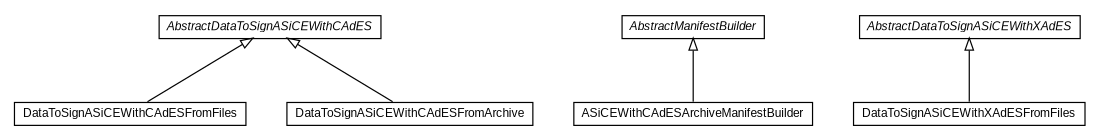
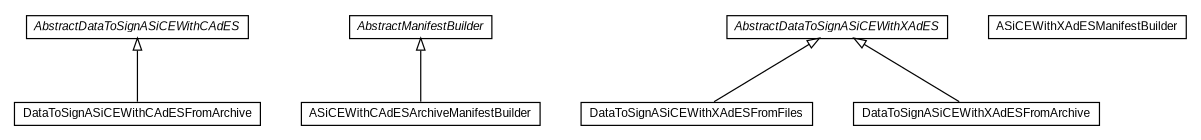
  digraph {
    nodesep=0.25
    ranksep=0.5
    node [fontcolor=black fontname=arial fontsize=10.0 shape=plaintext]
    edge [arrowtail=empty dir=back fontname=arial fontsize=10 headport=p labelfontname=arial labelfontsize=10 tailport=p]
-   n1 [label=<<table title="eu.europa.esig.dss.asic.signature.asice.DataToSignASiCEWithCAdESFromFiles" border="0" cellborder="1" cellspacing="0" cellpadding="2" port="p" href="./DataToSignASiCEWithCAdESFromFiles.html"> 		<tr><td><table border="0" cellspacing="0" cellpadding="1"> <tr><td align="center" balign="center"> DataToSignASiCEWithCAdESFromFiles </td></tr> 		</table></td></tr> 		</table>>]
    n2 [label=<<table title="eu.europa.esig.dss.asic.signature.asice.DataToSignASiCEWithCAdESFromArchive" border="0" cellborder="1" cellspacing="0" cellpadding="2" port="p" href="./DataToSignASiCEWithCAdESFromArchive.html"> 		<tr><td><table border="0" cellspacing="0" cellpadding="1"> <tr><td align="center" balign="center"> DataToSignASiCEWithCAdESFromArchive </td></tr> 		</table></td></tr> 		</table>>]
    n3 [label=<<table title="eu.europa.esig.dss.asic.signature.asice.ASiCEWithCAdESArchiveManifestBuilder" border="0" cellborder="1" cellspacing="0" cellpadding="2" port="p" href="./ASiCEWithCAdESArchiveManifestBuilder.html"> 		<tr><td><table border="0" cellspacing="0" cellpadding="1"> <tr><td align="center" balign="center"> ASiCEWithCAdESArchiveManifestBuilder </td></tr> 		</table></td></tr> 		</table>>]
    n4 [label=<<table title="eu.europa.esig.dss.asic.signature.asice.AbstractManifestBuilder" border="0" cellborder="1" cellspacing="0" cellpadding="2" port="p" href="./AbstractManifestBuilder.html"> 		<tr><td><table border="0" cellspacing="0" cellpadding="1"> <tr><td align="center" balign="center"><font face="arial italic"> AbstractManifestBuilder </font></td></tr> 		</table></td></tr> 		</table>>]
    n5 [label=<<table title="eu.europa.esig.dss.asic.signature.asice.AbstractDataToSignASiCEWithCAdES" border="0" cellborder="1" cellspacing="0" cellpadding="2" port="p" href="./AbstractDataToSignASiCEWithCAdES.html"> 		<tr><td><table border="0" cellspacing="0" cellpadding="1"> <tr><td align="center" balign="center"><font face="arial italic"> AbstractDataToSignASiCEWithCAdES </font></td></tr> 		</table></td></tr> 		</table>>]
    n6 [label=<<table title="eu.europa.esig.dss.asic.signature.asice.DataToSignASiCEWithXAdESFromFiles" border="0" cellborder="1" cellspacing="0" cellpadding="2" port="p" href="./DataToSignASiCEWithXAdESFromFiles.html"> 		<tr><td><table border="0" cellspacing="0" cellpadding="1"> <tr><td align="center" balign="center"> DataToSignASiCEWithXAdESFromFiles </td></tr> 		</table></td></tr> 		</table>>]
+   n7 [label=<<table title="eu.europa.esig.dss.asic.signature.asice.DataToSignASiCEWithXAdESFromArchive" border="0" cellborder="1" cellspacing="0" cellpadding="2" port="p" href="./DataToSignASiCEWithXAdESFromArchive.html"> 		<tr><td><table border="0" cellspacing="0" cellpadding="1"> <tr><td align="center" balign="center"> DataToSignASiCEWithXAdESFromArchive </td></tr> 		</table></td></tr> 		</table>>]
+   n8 [label=<<table title="eu.europa.esig.dss.asic.signature.asice.ASiCEWithXAdESManifestBuilder" border="0" cellborder="1" cellspacing="0" cellpadding="2" port="p" href="./ASiCEWithXAdESManifestBuilder.html"> 		<tr><td><table border="0" cellspacing="0" cellpadding="1"> <tr><td align="center" balign="center"> ASiCEWithXAdESManifestBuilder </td></tr> 		</table></td></tr> 		</table>>]
    n9 [label=<<table title="eu.europa.esig.dss.asic.signature.asice.AbstractDataToSignASiCEWithXAdES" border="0" cellborder="1" cellspacing="0" cellpadding="2" port="p" href="./AbstractDataToSignASiCEWithXAdES.html"> 		<tr><td><table border="0" cellspacing="0" cellpadding="1"> <tr><td align="center" balign="center"><font face="arial italic"> AbstractDataToSignASiCEWithXAdES </font></td></tr> 		</table></td></tr> 		</table>>]
    n4 -> n3
-   n5 -> n1
    n5 -> n2
    n9 -> n6
+   n9 -> n7
  }
